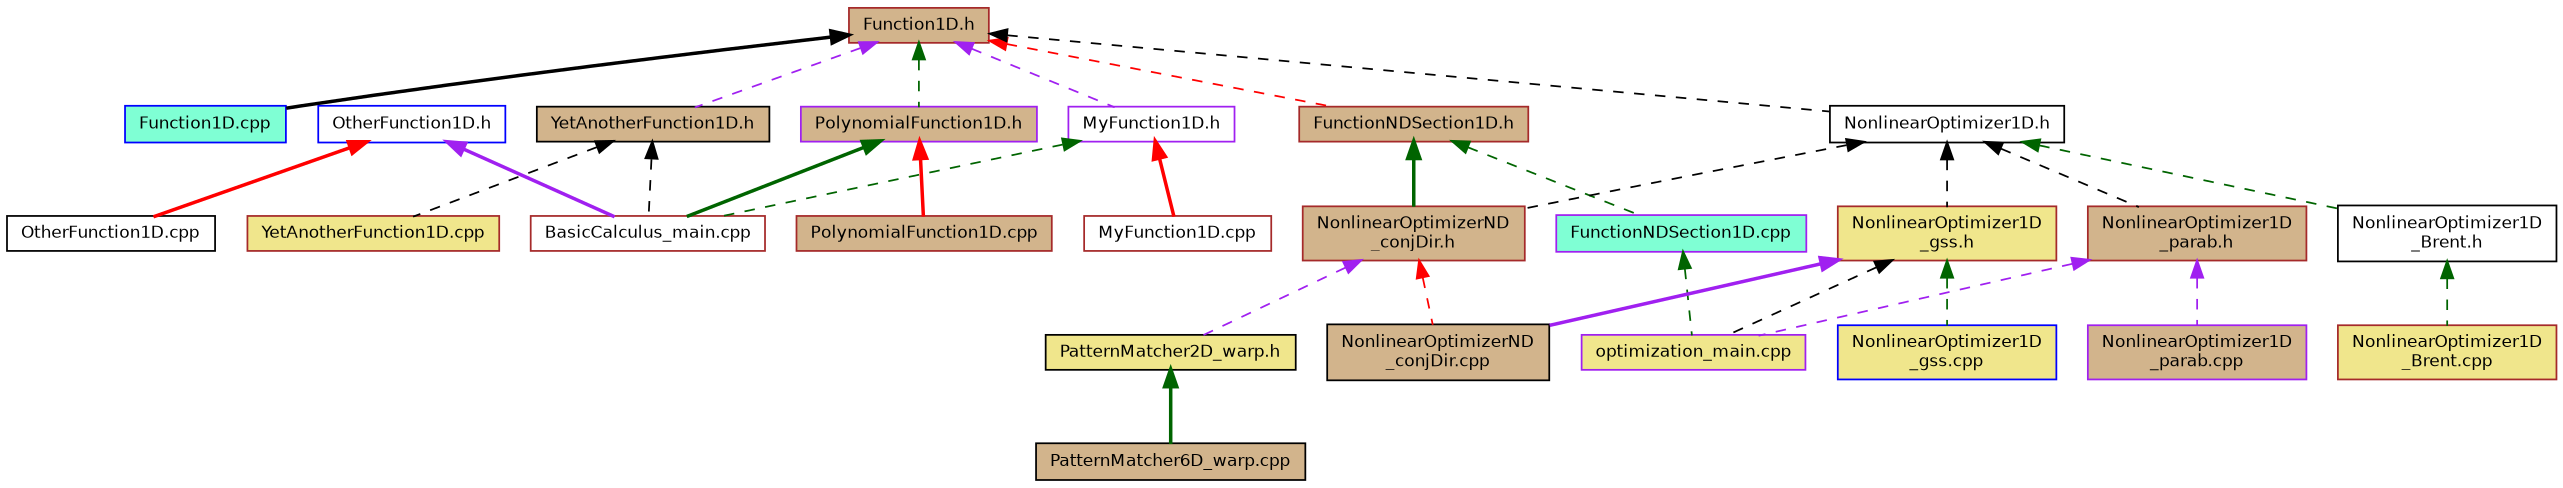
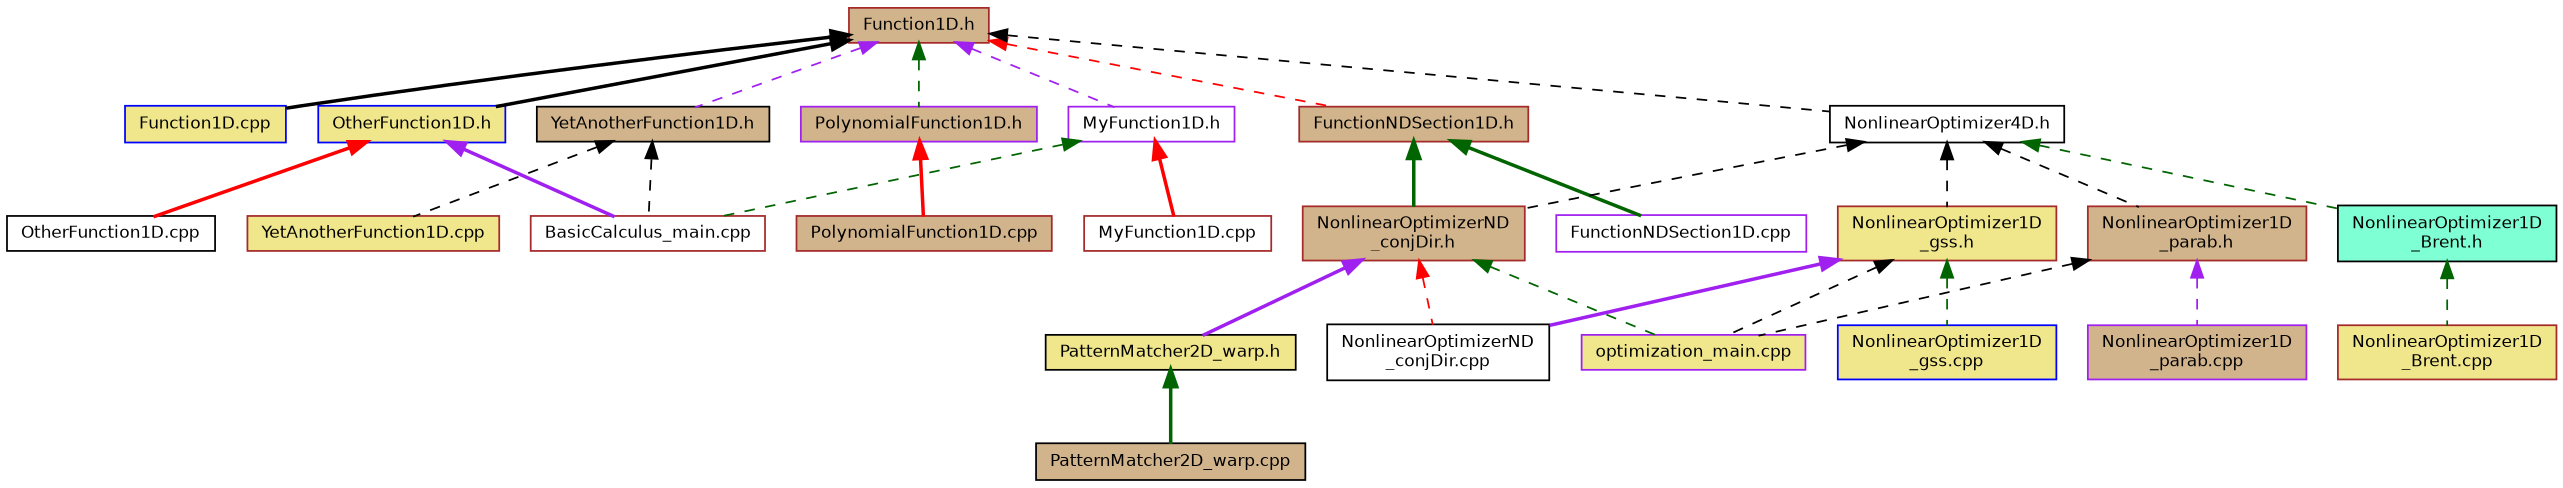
  digraph {
    node [color=brown fillcolor=tan fontname=Helvetica fontsize=10 shape=record style=filled]
    edge [color=black dir=back fontname=Helvetica fontsize=10 labelfontname=Helvetica labelfontsize=10 style=dashed]
    n1 [fontcolor=black height=0.2 label="Function1D.h" width=0.4]
-   n2 [color=blue fillcolor=aquamarine height=0.2 label="Function1D.cpp" width=0.4]
+   n2 [color=blue fillcolor=khaki height=0.2 label="Function1D.cpp" width=0.4]
    n3 [color=purple fillcolor=white height=0.2 label="MyFunction1D.h" width=0.4]
-   n4 [color=blue fillcolor=white height=0.2 label="OtherFunction1D.h" width=0.4]
+   n4 [color=blue fillcolor=khaki height=0.2 label="OtherFunction1D.h" width=0.4]
    n5 [color=black height=0.2 label="YetAnotherFunction1D.h" width=0.4]
    n6 [height=0.2 label="FunctionNDSection1D.h" width=0.4]
-   n7 [color=black fillcolor=white height=0.2 label="NonlinearOptimizer1D.h" width=0.4]
+   n7 [color=black fillcolor=white height=0.2 label="NonlinearOptimizer4D.h" width=0.4]
    n8 [color=purple height=0.2 label="PolynomialFunction1D.h" width=0.4]
    n9 [fillcolor=white height=0.2 label="BasicCalculus_main.cpp" width=0.4]
    n10 [fillcolor=white height=0.2 label="MyFunction1D.cpp" width=0.4]
    n11 [color=black fillcolor=white height=0.2 label="OtherFunction1D.cpp" width=0.4]
    n12 [fillcolor=khaki height=0.2 label="YetAnotherFunction1D.cpp" width=0.4]
-   n13 [color=purple fillcolor=aquamarine height=0.2 label="FunctionNDSection1D.cpp" width=0.4]
+   n13 [color=purple fillcolor=white height=0.2 label="FunctionNDSection1D.cpp" width=0.4]
    n14 [height=0.2 label="NonlinearOptimizerND\l_conjDir.h" width=0.4]
-   n15 [color=black fillcolor=white height=0.2 label="NonlinearOptimizer1D\l_Brent.h" width=0.4]
+   n15 [color=black fillcolor=aquamarine height=0.2 label="NonlinearOptimizer1D\l_Brent.h" width=0.4]
    n16 [fillcolor=khaki height=0.2 label="NonlinearOptimizer1D\l_gss.h" width=0.4]
    n17 [height=0.2 label="NonlinearOptimizer1D\l_parab.h" width=0.4]
    n18 [height=0.2 label="PolynomialFunction1D.cpp" width=0.4]
-   n19 [color=black height=0.2 label="NonlinearOptimizerND\l_conjDir.cpp" width=0.4]
+   n19 [color=black fillcolor=white height=0.2 label="NonlinearOptimizerND\l_conjDir.cpp" width=0.4]
    n20 [color=purple fillcolor=khaki height=0.2 label="optimization_main.cpp" width=0.4]
    n21 [color=black fillcolor=khaki height=0.2 label="PatternMatcher2D_warp.h" width=0.4]
-   n22 [color=black height=0.2 label="PatternMatcher6D_warp.cpp" width=0.4]
+   n22 [color=black height=0.2 label="PatternMatcher2D_warp.cpp" width=0.4]
    n23 [fillcolor=khaki height=0.2 label="NonlinearOptimizer1D\l_Brent.cpp" width=0.4]
    n24 [color=blue fillcolor=khaki height=0.2 label="NonlinearOptimizer1D\l_gss.cpp" width=0.4]
    n25 [color=purple height=0.2 label="NonlinearOptimizer1D\l_parab.cpp" width=0.4]
    n1 -> n2 [style=bold]
    n1 -> n3 [color=purple]
+   n1 -> n4 [style=bold]
    n1 -> n5 [color=purple]
    n1 -> n6 [color=red]
    n1 -> n7
    n1 -> n8 [color=darkgreen]
    n3 -> n9 [color=darkgreen]
    n3 -> n10 [color=red style=bold]
    n4 -> n9 [color=purple style=bold]
    n4 -> n11 [color=red style=bold]
    n5 -> n9
    n5 -> n12
-   n6 -> n13 [color=darkgreen]
+   n6 -> n13 [color=darkgreen style=bold]
    n6 -> n14 [color=darkgreen style=bold]
    n7 -> n14
    n7 -> n15 [color=darkgreen]
    n7 -> n16
    n7 -> n17
-   n8 -> n9 [color=darkgreen style=bold]
    n8 -> n18 [color=red style=bold]
    n14 -> n19 [color=red]
-   n13 -> n20 [color=darkgreen]
-   n14 -> n21 [color=purple]
+   n14 -> n20 [color=darkgreen]
+   n14 -> n21 [color=purple style=bold]
    n15 -> n23 [color=darkgreen]
    n16 -> n19 [color=purple style=bold]
    n16 -> n20
    n16 -> n24 [color=darkgreen]
-   n17 -> n20 [color=purple]
+   n17 -> n20
    n17 -> n25 [color=purple]
    n21 -> n22 [color=darkgreen style=bold]
  }
